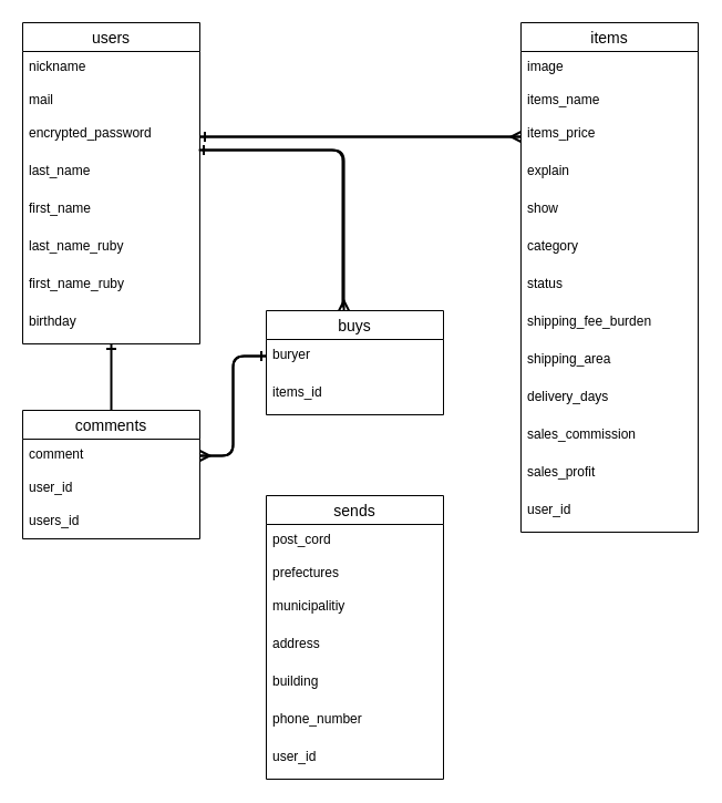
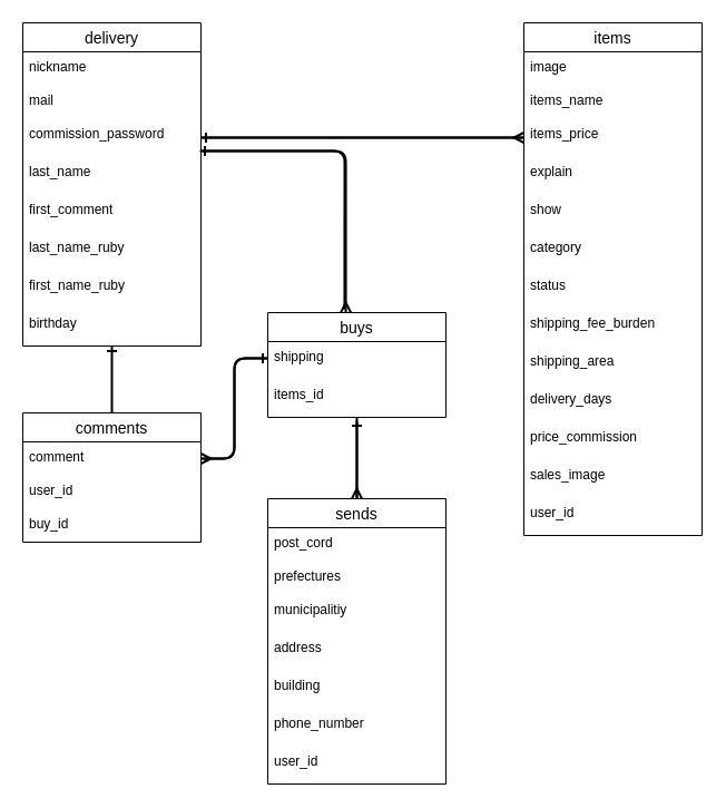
  <mxCell id="0" />
  <mxCell id="1" parent="0" />
  <mxCell id="2" style="edgeStyle=orthogonalEdgeStyle;jumpSize=6;html=1;endArrow=ERmany;endFill=0;strokeWidth=2;exitX=1.006;exitY=0.853;exitDx=0;exitDy=0;exitPerimeter=0;entryX=0.438;entryY=0;entryDx=0;entryDy=0;entryPerimeter=0;" edge="1" parent="1" source="6" target="28"><mxGeometry relative="1" as="geometry"><mxPoint x="310" y="270" as="targetPoint" /></mxGeometry></mxCell>
- <mxCell id="3" value="users" style="swimlane;fontStyle=0;childLayout=stackLayout;horizontal=1;startSize=26;horizontalStack=0;resizeParent=1;resizeParentMax=0;resizeLast=0;collapsible=1;marginBottom=0;align=center;fontSize=14;" vertex="1" parent="1"><mxGeometry x="20" y="20" width="160" height="290" as="geometry"><mxRectangle x="20" y="30" width="50" height="26" as="alternateBounds" /></mxGeometry></mxCell>
+ <mxCell id="3" value="delivery" style="swimlane;fontStyle=0;childLayout=stackLayout;horizontal=1;startSize=26;horizontalStack=0;resizeParent=1;resizeParentMax=0;resizeLast=0;collapsible=1;marginBottom=0;align=center;fontSize=14;" vertex="1" parent="1"><mxGeometry x="20" y="20" width="160" height="290" as="geometry"><mxRectangle x="20" y="30" width="50" height="26" as="alternateBounds" /></mxGeometry></mxCell>
  <mxCell id="4" value="nickname" style="text;strokeColor=none;fillColor=none;spacingLeft=4;spacingRight=4;overflow=hidden;rotatable=0;points=[[0,0.5],[1,0.5]];portConstraint=eastwest;fontSize=12;" vertex="1" parent="3"><mxGeometry y="26" width="160" height="30" as="geometry" /></mxCell>
  <mxCell id="5" value="mail" style="text;strokeColor=none;fillColor=none;spacingLeft=4;spacingRight=4;overflow=hidden;rotatable=0;points=[[0,0.5],[1,0.5]];portConstraint=eastwest;fontSize=12;" vertex="1" parent="3"><mxGeometry y="56" width="160" height="30" as="geometry" /></mxCell>
- <mxCell id="6" value="encrypted_password" style="text;strokeColor=none;fillColor=none;spacingLeft=4;spacingRight=4;overflow=hidden;rotatable=0;points=[[0,0.5],[1,0.5]];portConstraint=eastwest;fontSize=12;" vertex="1" parent="3"><mxGeometry y="86" width="160" height="34" as="geometry" /></mxCell>
+ <mxCell id="6" value="commission_password" style="text;strokeColor=none;fillColor=none;spacingLeft=4;spacingRight=4;overflow=hidden;rotatable=0;points=[[0,0.5],[1,0.5]];portConstraint=eastwest;fontSize=12;" vertex="1" parent="3"><mxGeometry y="86" width="160" height="34" as="geometry" /></mxCell>
  <mxCell id="7" value="last_name" style="text;strokeColor=none;fillColor=none;spacingLeft=4;spacingRight=4;overflow=hidden;rotatable=0;points=[[0,0.5],[1,0.5]];portConstraint=eastwest;fontSize=12;" vertex="1" parent="3"><mxGeometry y="120" width="160" height="34" as="geometry" /></mxCell>
- <mxCell id="8" value="first_name" style="text;strokeColor=none;fillColor=none;spacingLeft=4;spacingRight=4;overflow=hidden;rotatable=0;points=[[0,0.5],[1,0.5]];portConstraint=eastwest;fontSize=12;" vertex="1" parent="3"><mxGeometry y="154" width="160" height="34" as="geometry" /></mxCell>
+ <mxCell id="8" value="first_comment" style="text;strokeColor=none;fillColor=none;spacingLeft=4;spacingRight=4;overflow=hidden;rotatable=0;points=[[0,0.5],[1,0.5]];portConstraint=eastwest;fontSize=12;" vertex="1" parent="3"><mxGeometry y="154" width="160" height="34" as="geometry" /></mxCell>
  <mxCell id="9" value="last_name_ruby" style="text;strokeColor=none;fillColor=none;spacingLeft=4;spacingRight=4;overflow=hidden;rotatable=0;points=[[0,0.5],[1,0.5]];portConstraint=eastwest;fontSize=12;" vertex="1" parent="3"><mxGeometry y="188" width="160" height="34" as="geometry" /></mxCell>
  <mxCell id="10" value="first_name_ruby" style="text;strokeColor=none;fillColor=none;spacingLeft=4;spacingRight=4;overflow=hidden;rotatable=0;points=[[0,0.5],[1,0.5]];portConstraint=eastwest;fontSize=12;" vertex="1" parent="3"><mxGeometry y="222" width="160" height="34" as="geometry" /></mxCell>
  <mxCell id="11" value="birthday" style="text;strokeColor=none;fillColor=none;spacingLeft=4;spacingRight=4;overflow=hidden;rotatable=0;points=[[0,0.5],[1,0.5]];portConstraint=eastwest;fontSize=12;" vertex="1" parent="3"><mxGeometry y="256" width="160" height="34" as="geometry" /></mxCell>
  <mxCell id="12" value="items" style="swimlane;fontStyle=0;childLayout=stackLayout;horizontal=1;startSize=26;horizontalStack=0;resizeParent=1;resizeParentMax=0;resizeLast=0;collapsible=1;marginBottom=0;align=center;fontSize=14;" vertex="1" parent="1"><mxGeometry x="470" y="20" width="160" height="460" as="geometry"><mxRectangle x="20" y="30" width="50" height="26" as="alternateBounds" /></mxGeometry></mxCell>
  <mxCell id="13" value="image" style="text;strokeColor=none;fillColor=none;spacingLeft=4;spacingRight=4;overflow=hidden;rotatable=0;points=[[0,0.5],[1,0.5]];portConstraint=eastwest;fontSize=12;" vertex="1" parent="12"><mxGeometry y="26" width="160" height="30" as="geometry" /></mxCell>
  <mxCell id="14" value="items_name" style="text;strokeColor=none;fillColor=none;spacingLeft=4;spacingRight=4;overflow=hidden;rotatable=0;points=[[0,0.5],[1,0.5]];portConstraint=eastwest;fontSize=12;" vertex="1" parent="12"><mxGeometry y="56" width="160" height="30" as="geometry" /></mxCell>
  <mxCell id="15" value="items_price" style="text;strokeColor=none;fillColor=none;spacingLeft=4;spacingRight=4;overflow=hidden;rotatable=0;points=[[0,0.5],[1,0.5]];portConstraint=eastwest;fontSize=12;" vertex="1" parent="12"><mxGeometry y="86" width="160" height="34" as="geometry" /></mxCell>
  <mxCell id="16" value="explain" style="text;strokeColor=none;fillColor=none;spacingLeft=4;spacingRight=4;overflow=hidden;rotatable=0;points=[[0,0.5],[1,0.5]];portConstraint=eastwest;fontSize=12;" vertex="1" parent="12"><mxGeometry y="120" width="160" height="34" as="geometry" /></mxCell>
  <mxCell id="17" value="show" style="text;strokeColor=none;fillColor=none;spacingLeft=4;spacingRight=4;overflow=hidden;rotatable=0;points=[[0,0.5],[1,0.5]];portConstraint=eastwest;fontSize=12;" vertex="1" parent="12"><mxGeometry y="154" width="160" height="34" as="geometry" /></mxCell>
  <mxCell id="18" value="category" style="text;strokeColor=none;fillColor=none;spacingLeft=4;spacingRight=4;overflow=hidden;rotatable=0;points=[[0,0.5],[1,0.5]];portConstraint=eastwest;fontSize=12;" vertex="1" parent="12"><mxGeometry y="188" width="160" height="34" as="geometry" /></mxCell>
  <mxCell id="19" value="status" style="text;strokeColor=none;fillColor=none;spacingLeft=4;spacingRight=4;overflow=hidden;rotatable=0;points=[[0,0.5],[1,0.5]];portConstraint=eastwest;fontSize=12;" vertex="1" parent="12"><mxGeometry y="222" width="160" height="34" as="geometry" /></mxCell>
  <mxCell id="20" value="shipping_fee_burden" style="text;strokeColor=none;fillColor=none;spacingLeft=4;spacingRight=4;overflow=hidden;rotatable=0;points=[[0,0.5],[1,0.5]];portConstraint=eastwest;fontSize=12;" vertex="1" parent="12"><mxGeometry y="256" width="160" height="34" as="geometry" /></mxCell>
  <mxCell id="21" value="shipping_area" style="text;strokeColor=none;fillColor=none;spacingLeft=4;spacingRight=4;overflow=hidden;rotatable=0;points=[[0,0.5],[1,0.5]];portConstraint=eastwest;fontSize=12;" vertex="1" parent="12"><mxGeometry y="290" width="160" height="34" as="geometry" /></mxCell>
  <mxCell id="22" value="delivery_days" style="text;strokeColor=none;fillColor=none;spacingLeft=4;spacingRight=4;overflow=hidden;rotatable=0;points=[[0,0.5],[1,0.5]];portConstraint=eastwest;fontSize=12;" vertex="1" parent="12"><mxGeometry y="324" width="160" height="34" as="geometry" /></mxCell>
- <mxCell id="23" value="sales_commission" style="text;strokeColor=none;fillColor=none;spacingLeft=4;spacingRight=4;overflow=hidden;rotatable=0;points=[[0,0.5],[1,0.5]];portConstraint=eastwest;fontSize=12;" vertex="1" parent="12"><mxGeometry y="358" width="160" height="34" as="geometry" /></mxCell>
- <mxCell id="24" value="sales_profit" style="text;strokeColor=none;fillColor=none;spacingLeft=4;spacingRight=4;overflow=hidden;rotatable=0;points=[[0,0.5],[1,0.5]];portConstraint=eastwest;fontSize=12;" vertex="1" parent="12"><mxGeometry y="392" width="160" height="34" as="geometry" /></mxCell>
+ <mxCell id="23" value="price_commission" style="text;strokeColor=none;fillColor=none;spacingLeft=4;spacingRight=4;overflow=hidden;rotatable=0;points=[[0,0.5],[1,0.5]];portConstraint=eastwest;fontSize=12;" vertex="1" parent="12"><mxGeometry y="358" width="160" height="34" as="geometry" /></mxCell>
+ <mxCell id="24" value="sales_image" style="text;strokeColor=none;fillColor=none;spacingLeft=4;spacingRight=4;overflow=hidden;rotatable=0;points=[[0,0.5],[1,0.5]];portConstraint=eastwest;fontSize=12;" vertex="1" parent="12"><mxGeometry y="392" width="160" height="34" as="geometry" /></mxCell>
  <mxCell id="25" value="user_id" style="text;strokeColor=none;fillColor=none;spacingLeft=4;spacingRight=4;overflow=hidden;rotatable=0;points=[[0,0.5],[1,0.5]];portConstraint=eastwest;fontSize=12;" vertex="1" parent="12"><mxGeometry y="426" width="160" height="34" as="geometry" /></mxCell>
  <mxCell id="26" style="edgeStyle=orthogonalEdgeStyle;jumpSize=6;html=1;entryX=0.994;entryY=0.853;entryDx=0;entryDy=0;entryPerimeter=0;endArrow=ERone;endFill=0;strokeWidth=2;exitX=0.431;exitY=-0.033;exitDx=0;exitDy=0;exitPerimeter=0;" edge="1" parent="1" source="28" target="6"><mxGeometry relative="1" as="geometry" /></mxCell>
+ <mxCell id="27" style="edgeStyle=none;jumpSize=6;html=1;entryX=0.5;entryY=0;entryDx=0;entryDy=0;endArrow=ERmany;endFill=0;strokeWidth=2;" edge="1" parent="1" source="28" target="32"><mxGeometry relative="1" as="geometry" /></mxCell>
  <mxCell id="28" value="buys" style="swimlane;fontStyle=0;childLayout=stackLayout;horizontal=1;startSize=26;horizontalStack=0;resizeParent=1;resizeParentMax=0;resizeLast=0;collapsible=1;marginBottom=0;align=center;fontSize=14;" vertex="1" parent="1"><mxGeometry x="240" y="280" width="160" height="94" as="geometry"><mxRectangle x="20" y="30" width="50" height="26" as="alternateBounds" /></mxGeometry></mxCell>
- <mxCell id="29" value="buryer" style="text;strokeColor=none;fillColor=none;spacingLeft=4;spacingRight=4;overflow=hidden;rotatable=0;points=[[0,0.5],[1,0.5]];portConstraint=eastwest;fontSize=12;" vertex="1" parent="28"><mxGeometry y="26" width="160" height="34" as="geometry" /></mxCell>
+ <mxCell id="29" value="shipping" style="text;strokeColor=none;fillColor=none;spacingLeft=4;spacingRight=4;overflow=hidden;rotatable=0;points=[[0,0.5],[1,0.5]];portConstraint=eastwest;fontSize=12;" vertex="1" parent="28"><mxGeometry y="26" width="160" height="34" as="geometry" /></mxCell>
  <mxCell id="30" value="items_id" style="text;strokeColor=none;fillColor=none;spacingLeft=4;spacingRight=4;overflow=hidden;rotatable=0;points=[[0,0.5],[1,0.5]];portConstraint=eastwest;fontSize=12;" vertex="1" parent="28"><mxGeometry y="60" width="160" height="34" as="geometry" /></mxCell>
+ <mxCell id="31" style="edgeStyle=none;jumpSize=6;html=1;entryX=0.5;entryY=1.088;entryDx=0;entryDy=0;entryPerimeter=0;endArrow=ERone;endFill=0;strokeWidth=2;" edge="1" parent="1" source="32" target="30"><mxGeometry relative="1" as="geometry" /></mxCell>
  <mxCell id="32" value="sends" style="swimlane;fontStyle=0;childLayout=stackLayout;horizontal=1;startSize=26;horizontalStack=0;resizeParent=1;resizeParentMax=0;resizeLast=0;collapsible=1;marginBottom=0;align=center;fontSize=14;" vertex="1" parent="1"><mxGeometry x="240" y="447" width="160" height="256" as="geometry"><mxRectangle x="20" y="30" width="50" height="26" as="alternateBounds" /></mxGeometry></mxCell>
  <mxCell id="33" value="post_cord" style="text;strokeColor=none;fillColor=none;spacingLeft=4;spacingRight=4;overflow=hidden;rotatable=0;points=[[0,0.5],[1,0.5]];portConstraint=eastwest;fontSize=12;" vertex="1" parent="32"><mxGeometry y="26" width="160" height="30" as="geometry" /></mxCell>
  <mxCell id="34" value="prefectures" style="text;strokeColor=none;fillColor=none;spacingLeft=4;spacingRight=4;overflow=hidden;rotatable=0;points=[[0,0.5],[1,0.5]];portConstraint=eastwest;fontSize=12;" vertex="1" parent="32"><mxGeometry y="56" width="160" height="30" as="geometry" /></mxCell>
  <mxCell id="35" value="municipalitiy" style="text;strokeColor=none;fillColor=none;spacingLeft=4;spacingRight=4;overflow=hidden;rotatable=0;points=[[0,0.5],[1,0.5]];portConstraint=eastwest;fontSize=12;" vertex="1" parent="32"><mxGeometry y="86" width="160" height="34" as="geometry" /></mxCell>
  <mxCell id="36" value="address" style="text;strokeColor=none;fillColor=none;spacingLeft=4;spacingRight=4;overflow=hidden;rotatable=0;points=[[0,0.5],[1,0.5]];portConstraint=eastwest;fontSize=12;" vertex="1" parent="32"><mxGeometry y="120" width="160" height="34" as="geometry" /></mxCell>
  <mxCell id="37" value="building" style="text;strokeColor=none;fillColor=none;spacingLeft=4;spacingRight=4;overflow=hidden;rotatable=0;points=[[0,0.5],[1,0.5]];portConstraint=eastwest;fontSize=12;" vertex="1" parent="32"><mxGeometry y="154" width="160" height="34" as="geometry" /></mxCell>
  <mxCell id="38" value="phone_number" style="text;strokeColor=none;fillColor=none;spacingLeft=4;spacingRight=4;overflow=hidden;rotatable=0;points=[[0,0.5],[1,0.5]];portConstraint=eastwest;fontSize=12;" vertex="1" parent="32"><mxGeometry y="188" width="160" height="34" as="geometry" /></mxCell>
  <mxCell id="39" value="user_id" style="text;strokeColor=none;fillColor=none;spacingLeft=4;spacingRight=4;overflow=hidden;rotatable=0;points=[[0,0.5],[1,0.5]];portConstraint=eastwest;fontSize=12;" vertex="1" parent="32"><mxGeometry y="222" width="160" height="34" as="geometry" /></mxCell>
  <mxCell id="40" style="edgeStyle=none;jumpSize=6;html=1;endArrow=ERone;endFill=0;strokeWidth=2;" edge="1" parent="1" source="42"><mxGeometry relative="1" as="geometry"><mxPoint x="100" y="310" as="targetPoint" /></mxGeometry></mxCell>
  <mxCell id="41" style="edgeStyle=orthogonalEdgeStyle;jumpSize=6;html=1;endArrow=ERone;endFill=0;strokeWidth=2;exitX=1;exitY=0.5;exitDx=0;exitDy=0;" edge="1" parent="1" source="43"><mxGeometry relative="1" as="geometry"><mxPoint x="240" y="321" as="targetPoint" /><Array as="points"><mxPoint x="210" y="411" /><mxPoint x="210" y="321" /></Array></mxGeometry></mxCell>
  <mxCell id="42" value="comments" style="swimlane;fontStyle=0;childLayout=stackLayout;horizontal=1;startSize=26;horizontalStack=0;resizeParent=1;resizeParentMax=0;resizeLast=0;collapsible=1;marginBottom=0;align=center;fontSize=14;" vertex="1" parent="1"><mxGeometry x="20" y="370" width="160" height="116" as="geometry"><mxRectangle x="20" y="30" width="50" height="26" as="alternateBounds" /></mxGeometry></mxCell>
  <mxCell id="43" value="comment" style="text;strokeColor=none;fillColor=none;spacingLeft=4;spacingRight=4;overflow=hidden;rotatable=0;points=[[0,0.5],[1,0.5]];portConstraint=eastwest;fontSize=12;" vertex="1" parent="42"><mxGeometry y="26" width="160" height="30" as="geometry" /></mxCell>
  <mxCell id="44" value="user_id" style="text;strokeColor=none;fillColor=none;spacingLeft=4;spacingRight=4;overflow=hidden;rotatable=0;points=[[0,0.5],[1,0.5]];portConstraint=eastwest;fontSize=12;" vertex="1" parent="42"><mxGeometry y="56" width="160" height="30" as="geometry" /></mxCell>
- <mxCell id="45" value="users_id" style="text;strokeColor=none;fillColor=none;spacingLeft=4;spacingRight=4;overflow=hidden;rotatable=0;points=[[0,0.5],[1,0.5]];portConstraint=eastwest;fontSize=12;" vertex="1" parent="42"><mxGeometry y="86" width="160" height="30" as="geometry" /></mxCell>
+ <mxCell id="45" value="buy_id" style="text;strokeColor=none;fillColor=none;spacingLeft=4;spacingRight=4;overflow=hidden;rotatable=0;points=[[0,0.5],[1,0.5]];portConstraint=eastwest;fontSize=12;" vertex="1" parent="42"><mxGeometry y="86" width="160" height="30" as="geometry" /></mxCell>
  <mxCell id="46" style="edgeStyle=none;jumpSize=6;html=1;entryX=0;entryY=0.5;entryDx=0;entryDy=0;endArrow=ERmany;endFill=0;strokeWidth=2;" edge="1" parent="1" target="15"><mxGeometry relative="1" as="geometry"><mxPoint x="180" y="123" as="sourcePoint" /></mxGeometry></mxCell>
  <mxCell id="47" style="edgeStyle=none;jumpSize=6;html=1;endArrow=ERone;endFill=0;strokeWidth=2;" edge="1" parent="1" source="15"><mxGeometry relative="1" as="geometry"><mxPoint x="180" y="123" as="targetPoint" /></mxGeometry></mxCell>
  <mxCell id="48" style="edgeStyle=orthogonalEdgeStyle;jumpSize=6;html=1;entryX=1;entryY=0.5;entryDx=0;entryDy=0;endArrow=ERmany;endFill=0;strokeWidth=2;" edge="1" parent="1" target="43"><mxGeometry relative="1" as="geometry"><mxPoint x="240" y="321" as="sourcePoint" /><Array as="points"><mxPoint x="210" y="321" /><mxPoint x="210" y="411" /></Array></mxGeometry></mxCell>
